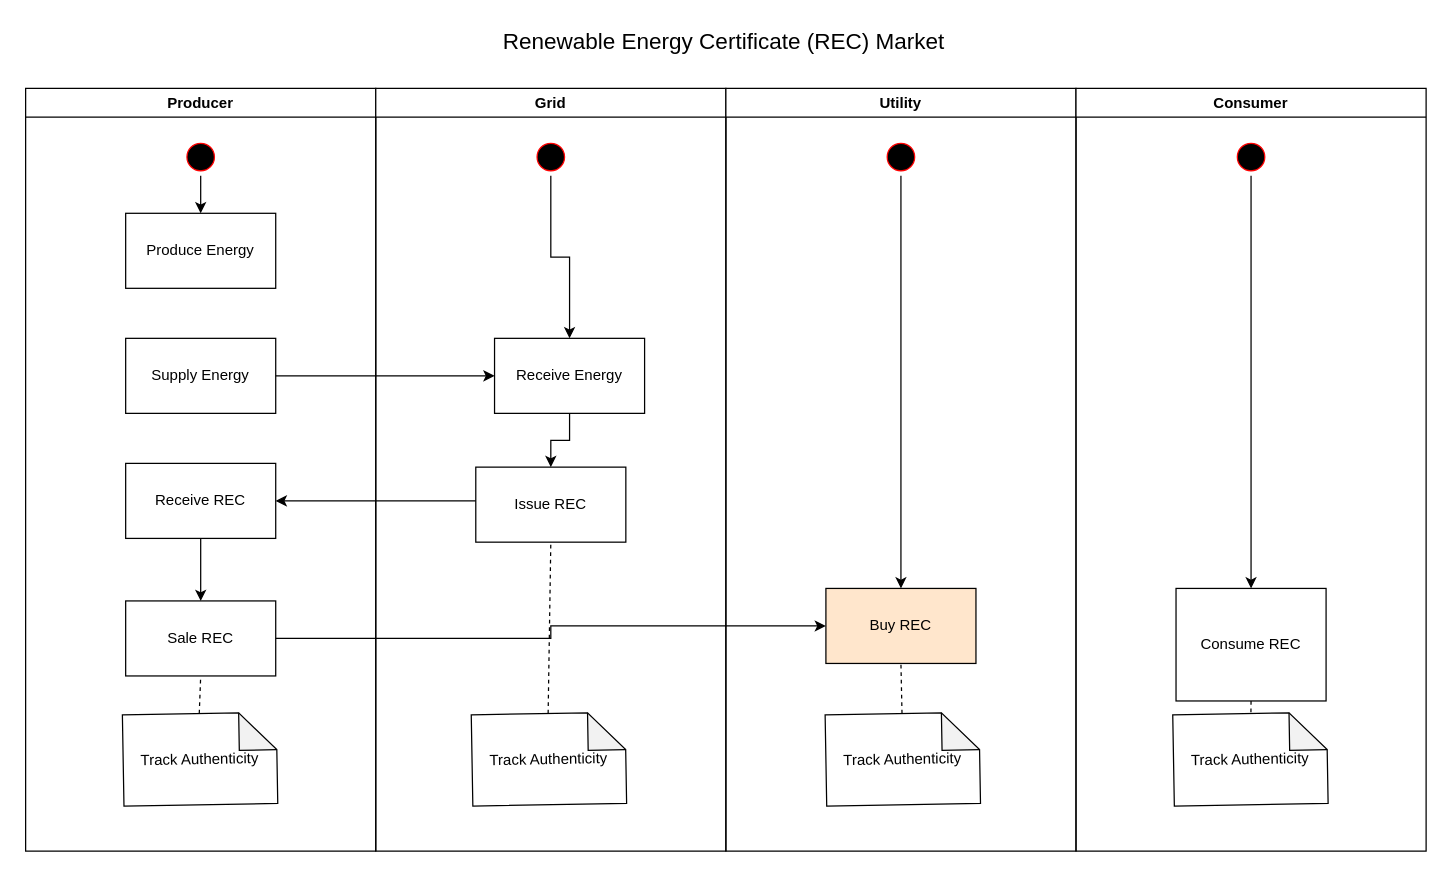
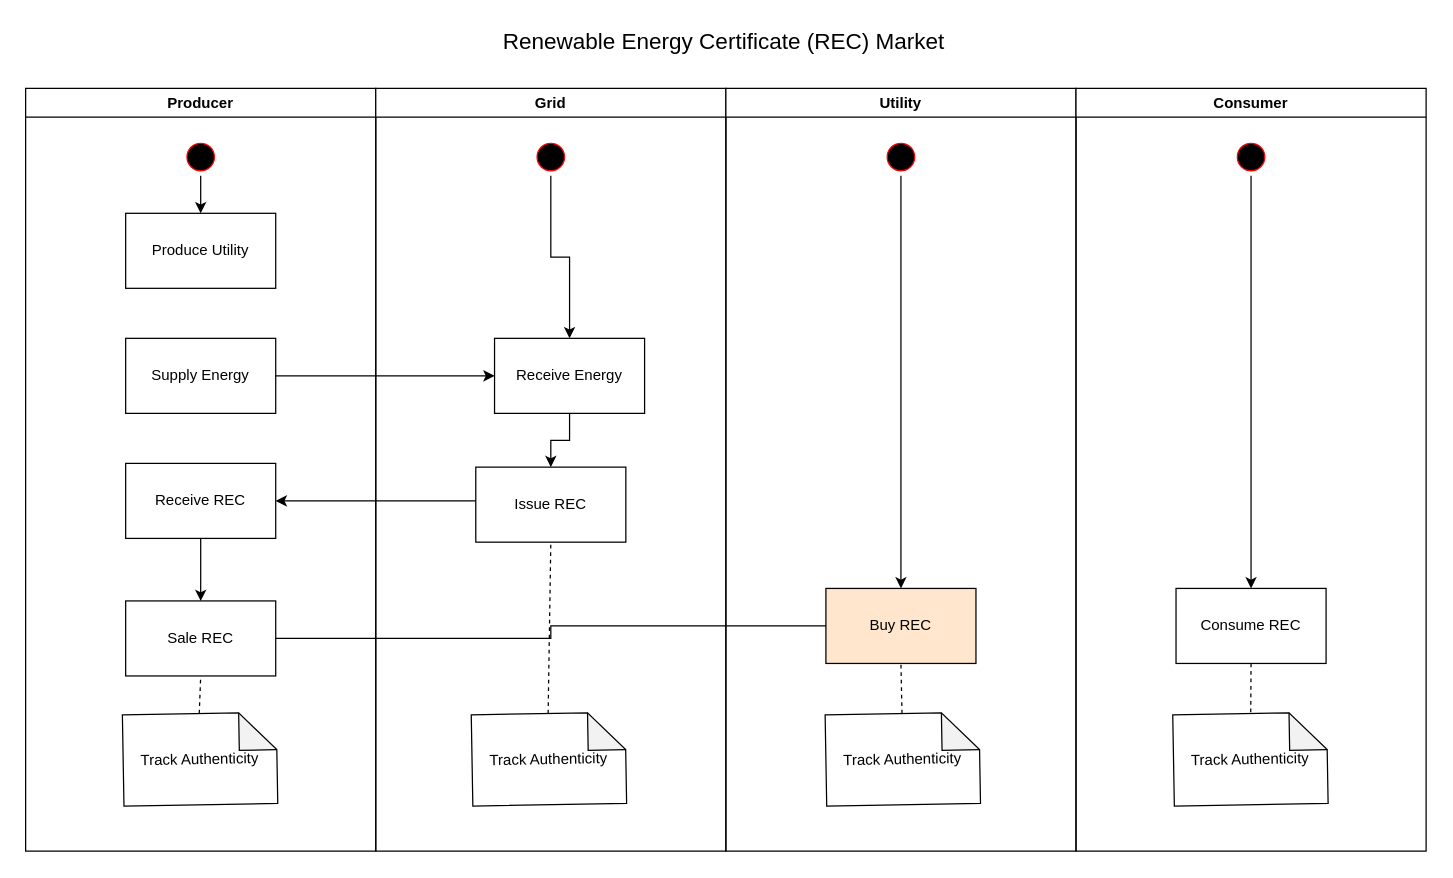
  <mxCell id="0" />
  <mxCell id="1" parent="0" />
  <mxCell id="2" value="Producer" style="swimlane;whiteSpace=wrap" parent="1" vertex="1"><mxGeometry x="20" y="70" width="280" height="610" as="geometry" /></mxCell>
  <mxCell id="3" style="edgeStyle=orthogonalEdgeStyle;rounded=0;orthogonalLoop=1;jettySize=auto;html=1;exitX=0.5;exitY=1;exitDx=0;exitDy=0;" edge="1" parent="2" source="4" target="5"><mxGeometry relative="1" as="geometry" /></mxCell>
  <mxCell id="4" value="" style="ellipse;shape=startState;fillColor=#000000;strokeColor=#ff0000;" parent="2" vertex="1"><mxGeometry x="125" y="40" width="30" height="30" as="geometry" /></mxCell>
- <mxCell id="5" value="Produce Energy" style="rounded=0;whiteSpace=wrap;html=1;" vertex="1" parent="2"><mxGeometry x="80" y="100" width="120" height="60" as="geometry" /></mxCell>
+ <mxCell id="5" value="Produce Utility" style="rounded=0;whiteSpace=wrap;html=1;" vertex="1" parent="2"><mxGeometry x="80" y="100" width="120" height="60" as="geometry" /></mxCell>
  <mxCell id="6" value="Supply Energy" style="rounded=0;whiteSpace=wrap;html=1;" vertex="1" parent="2"><mxGeometry x="80" y="200" width="120" height="60" as="geometry" /></mxCell>
  <mxCell id="7" value="" style="edgeStyle=orthogonalEdgeStyle;rounded=0;orthogonalLoop=1;jettySize=auto;html=1;" edge="1" parent="2" source="8" target="9"><mxGeometry relative="1" as="geometry" /></mxCell>
  <mxCell id="8" value="Receive REC" style="rounded=0;whiteSpace=wrap;html=1;" vertex="1" parent="2"><mxGeometry x="80" y="300" width="120" height="60" as="geometry" /></mxCell>
  <mxCell id="9" value="Sale REC" style="rounded=0;whiteSpace=wrap;html=1;" vertex="1" parent="2"><mxGeometry x="80" y="410" width="120" height="60" as="geometry" /></mxCell>
  <mxCell id="10" value="Track Authenticity" style="shape=note;whiteSpace=wrap;html=1;backgroundOutline=1;darkOpacity=0.05;rotation=-1;align=center;" vertex="1" parent="2"><mxGeometry x="78" y="500" width="123" height="73" as="geometry" /></mxCell>
  <mxCell id="11" value="" style="endArrow=none;dashed=1;html=1;entryX=0.5;entryY=1;entryDx=0;entryDy=0;exitX=0.5;exitY=0;exitDx=0;exitDy=0;exitPerimeter=0;" edge="1" parent="2" source="10" target="9"><mxGeometry width="50" height="50" relative="1" as="geometry"><mxPoint y="680" as="sourcePoint" /><mxPoint x="50" y="630" as="targetPoint" /></mxGeometry></mxCell>
  <mxCell id="12" value="Grid" style="swimlane;whiteSpace=wrap" parent="1" vertex="1"><mxGeometry x="300" y="70" width="280" height="610" as="geometry" /></mxCell>
  <mxCell id="13" value="" style="edgeStyle=orthogonalEdgeStyle;rounded=0;orthogonalLoop=1;jettySize=auto;html=1;" edge="1" parent="12" source="14" target="16"><mxGeometry relative="1" as="geometry"><mxPoint x="140" y="150" as="targetPoint" /></mxGeometry></mxCell>
  <mxCell id="14" value="" style="ellipse;shape=startState;fillColor=#000000;strokeColor=#ff0000;" parent="12" vertex="1"><mxGeometry x="125" y="40" width="30" height="30" as="geometry" /></mxCell>
  <mxCell id="15" value="" style="edgeStyle=orthogonalEdgeStyle;rounded=0;orthogonalLoop=1;jettySize=auto;html=1;" edge="1" parent="12" source="16" target="17"><mxGeometry relative="1" as="geometry" /></mxCell>
  <mxCell id="16" value="Receive Energy" style="rounded=0;whiteSpace=wrap;html=1;" vertex="1" parent="12"><mxGeometry x="95" y="200" width="120" height="60" as="geometry" /></mxCell>
  <mxCell id="17" value="Issue REC" style="rounded=0;whiteSpace=wrap;html=1;" vertex="1" parent="12"><mxGeometry x="80" y="303" width="120" height="60" as="geometry" /></mxCell>
  <mxCell id="18" value="Track Authenticity" style="shape=note;whiteSpace=wrap;html=1;backgroundOutline=1;darkOpacity=0.05;rotation=-1;align=center;" vertex="1" parent="12"><mxGeometry x="77" y="500" width="123" height="73" as="geometry" /></mxCell>
  <mxCell id="19" value="" style="endArrow=none;dashed=1;html=1;entryX=0.5;entryY=1;entryDx=0;entryDy=0;exitX=0.5;exitY=0;exitDx=0;exitDy=0;exitPerimeter=0;" edge="1" parent="12" source="18" target="17"><mxGeometry width="50" height="50" relative="1" as="geometry"><mxPoint x="-280" y="680" as="sourcePoint" /><mxPoint x="-230" y="630" as="targetPoint" /><Array as="points" /></mxGeometry></mxCell>
  <mxCell id="20" value="Utility" style="swimlane;whiteSpace=wrap;startSize=23;" parent="1" vertex="1"><mxGeometry x="580" y="70" width="280" height="610" as="geometry" /></mxCell>
  <mxCell id="21" value="" style="edgeStyle=orthogonalEdgeStyle;rounded=0;orthogonalLoop=1;jettySize=auto;html=1;entryX=0.5;entryY=0;entryDx=0;entryDy=0;" edge="1" parent="20" source="22" target="23"><mxGeometry relative="1" as="geometry"><mxPoint x="140" y="150" as="targetPoint" /></mxGeometry></mxCell>
  <mxCell id="22" value="" style="ellipse;shape=startState;fillColor=#000000;strokeColor=#ff0000;" vertex="1" parent="20"><mxGeometry x="125" y="40" width="30" height="30" as="geometry" /></mxCell>
  <mxCell id="23" value="Buy REC" style="rounded=0;whiteSpace=wrap;html=1;fillColor=#ffe6cc;" vertex="1" parent="20"><mxGeometry x="80" y="400" width="120" height="60" as="geometry" /></mxCell>
  <mxCell id="24" value="Track Authenticity" style="shape=note;whiteSpace=wrap;html=1;backgroundOutline=1;darkOpacity=0.05;rotation=-1;align=center;" vertex="1" parent="20"><mxGeometry x="80" y="500" width="123" height="73" as="geometry" /></mxCell>
  <mxCell id="25" value="" style="endArrow=none;dashed=1;html=1;exitX=0.5;exitY=0;exitDx=0;exitDy=0;exitPerimeter=0;entryX=0.5;entryY=1;entryDx=0;entryDy=0;entryPerimeter=0;" edge="1" parent="20" source="24" target="23"><mxGeometry width="50" height="50" relative="1" as="geometry"><mxPoint x="124.863" y="500.006" as="sourcePoint" /><mxPoint x="140" y="470" as="targetPoint" /><Array as="points" /></mxGeometry></mxCell>
  <mxCell id="26" value="Consumer" style="swimlane;whiteSpace=wrap;startSize=23;" vertex="1" parent="1"><mxGeometry x="860" y="70" width="280" height="610" as="geometry" /></mxCell>
  <mxCell id="27" value="" style="edgeStyle=orthogonalEdgeStyle;rounded=0;orthogonalLoop=1;jettySize=auto;html=1;" edge="1" parent="26" source="28" target="29"><mxGeometry relative="1" as="geometry"><mxPoint x="140" y="150" as="targetPoint" /></mxGeometry></mxCell>
  <mxCell id="28" value="" style="ellipse;shape=startState;fillColor=#000000;strokeColor=#ff0000;" vertex="1" parent="26"><mxGeometry x="125" y="40" width="30" height="30" as="geometry" /></mxCell>
- <mxCell id="29" value="Consume REC" style="rounded=0;whiteSpace=wrap;html=1;" vertex="1" parent="26"><mxGeometry x="80" y="400" width="120" height="90" as="geometry" /></mxCell>
+ <mxCell id="29" value="Consume REC" style="rounded=0;whiteSpace=wrap;html=1;" vertex="1" parent="26"><mxGeometry x="80" y="400" width="120" height="60" as="geometry" /></mxCell>
  <mxCell id="30" value="Track Authenticity" style="shape=note;whiteSpace=wrap;html=1;backgroundOutline=1;darkOpacity=0.05;rotation=-1;align=center;" vertex="1" parent="26"><mxGeometry x="78" y="500" width="123" height="73" as="geometry" /></mxCell>
  <mxCell id="31" value="" style="endArrow=none;dashed=1;html=1;exitX=0.5;exitY=1;exitDx=0;exitDy=0;" edge="1" parent="26" source="29" target="30"><mxGeometry width="50" height="50" relative="1" as="geometry"><mxPoint x="-40.137" y="486.506" as="sourcePoint" /><mxPoint x="99" y="536.5" as="targetPoint" /><Array as="points" /></mxGeometry></mxCell>
  <mxCell id="32" value="" style="edgeStyle=orthogonalEdgeStyle;rounded=0;orthogonalLoop=1;jettySize=auto;html=1;entryX=0;entryY=0.5;entryDx=0;entryDy=0;" edge="1" parent="1" source="6" target="16"><mxGeometry relative="1" as="geometry" /></mxCell>
  <mxCell id="33" value="" style="edgeStyle=orthogonalEdgeStyle;rounded=0;orthogonalLoop=1;jettySize=auto;html=1;" edge="1" parent="1" source="17"><mxGeometry relative="1" as="geometry"><mxPoint x="220" y="400" as="targetPoint" /><Array as="points"><mxPoint x="340" y="400" /><mxPoint x="340" y="400" /></Array></mxGeometry></mxCell>
- <mxCell id="34" value="" style="edgeStyle=orthogonalEdgeStyle;rounded=0;orthogonalLoop=1;jettySize=auto;html=1;entryX=0;entryY=0.5;entryDx=0;entryDy=0;" edge="1" parent="1" source="9" target="23"><mxGeometry relative="1" as="geometry" /></mxCell>
+ <mxCell id="34" value="" style="edgeStyle=orthogonalEdgeStyle;rounded=0;orthogonalLoop=1;jettySize=auto;html=1;entryX=0;entryY=0.5;entryDx=0;entryDy=0;endArrow=none;" edge="1" parent="1" source="9" target="23"><mxGeometry relative="1" as="geometry" /></mxCell>
  <mxCell id="35" value="Renewable Energy Certificate (REC) Market" style="text;html=1;resizable=0;points=[];autosize=1;align=left;verticalAlign=top;spacingTop=-4;fontSize=18;" vertex="1" parent="1"><mxGeometry x="400" y="20" width="250" height="20" as="geometry" /></mxCell>
